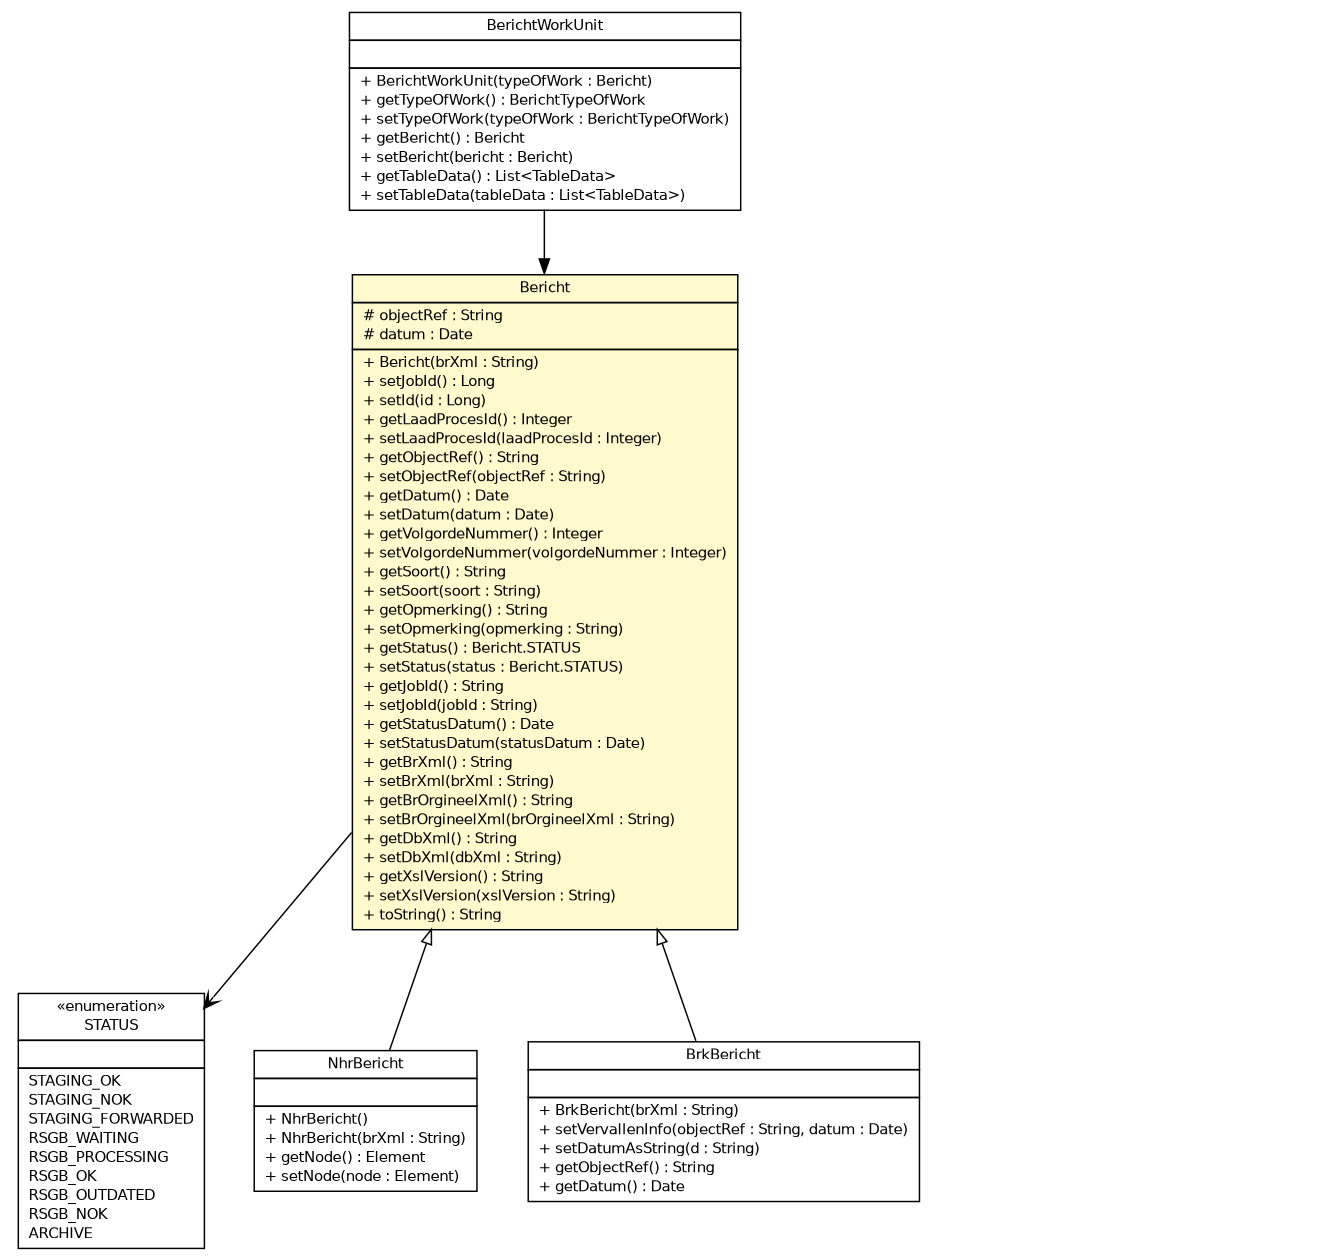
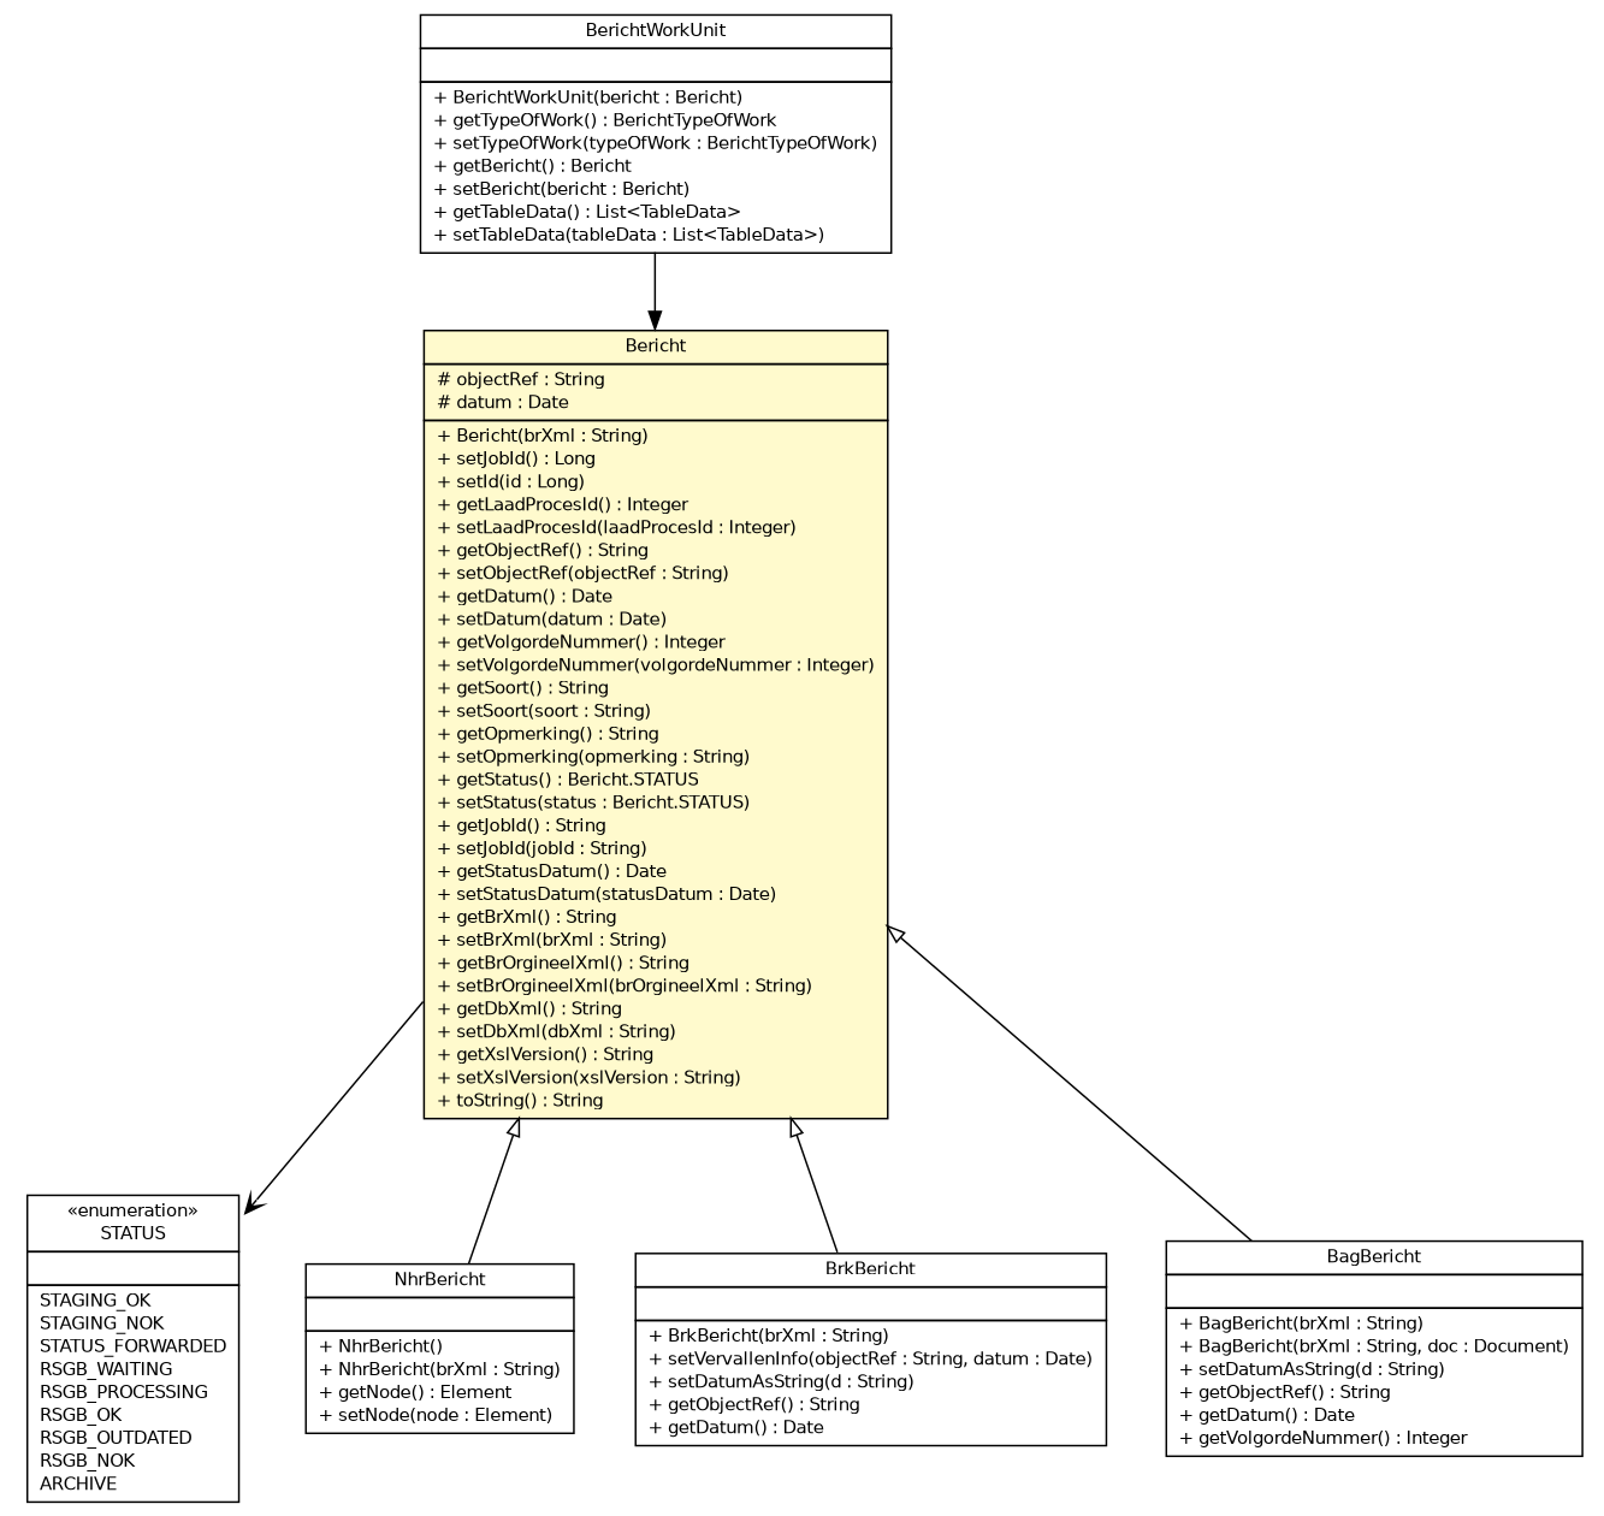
  digraph {
    nodesep=0.25
    ranksep=0.5
    node [fontcolor=black fontname=Helvetica fontsize=10.0 shape=plaintext]
    edge [fontname=Helvetica fontsize=10 headport=p labelfontname=Helvetica labelfontsize=10 tailport=p arrowtail=empty dir=back]
-   n1 [label=<<table title="nl.b3p.brmo.loader.pipeline.BerichtWorkUnit" border="0" cellborder="1" cellspacing="0" cellpadding="2" port="p" href="../pipeline/BerichtWorkUnit.html"> 		<tr><td><table border="0" cellspacing="0" cellpadding="1"> <tr><td align="center" balign="center"> BerichtWorkUnit </td></tr> 		</table></td></tr> 		<tr><td><table border="0" cellspacing="0" cellpadding="1"> <tr><td align="left" balign="left">  </td></tr> 		</table></td></tr> 		<tr><td><table border="0" cellspacing="0" cellpadding="1"> <tr><td align="left" balign="left"> + BerichtWorkUnit(typeOfWork : Bericht) </td></tr> <tr><td align="left" balign="left"> + getTypeOfWork() : BerichtTypeOfWork </td></tr> <tr><td align="left" balign="left"> + setTypeOfWork(typeOfWork : BerichtTypeOfWork) </td></tr> <tr><td align="left" balign="left"> + getBericht() : Bericht </td></tr> <tr><td align="left" balign="left"> + setBericht(bericht : Bericht) </td></tr> <tr><td align="left" balign="left"> + getTableData() : List&lt;TableData&gt; </td></tr> <tr><td align="left" balign="left"> + setTableData(tableData : List&lt;TableData&gt;) </td></tr> 		</table></td></tr> 		</table>>]
+   n1 [label=<<table title="nl.b3p.brmo.loader.pipeline.BerichtWorkUnit" border="0" cellborder="1" cellspacing="0" cellpadding="2" port="p" href="../pipeline/BerichtWorkUnit.html"> 		<tr><td><table border="0" cellspacing="0" cellpadding="1"> <tr><td align="center" balign="center"> BerichtWorkUnit </td></tr> 		</table></td></tr> 		<tr><td><table border="0" cellspacing="0" cellpadding="1"> <tr><td align="left" balign="left">  </td></tr> 		</table></td></tr> 		<tr><td><table border="0" cellspacing="0" cellpadding="1"> <tr><td align="left" balign="left"> + BerichtWorkUnit(bericht : Bericht) </td></tr> <tr><td align="left" balign="left"> + getTypeOfWork() : BerichtTypeOfWork </td></tr> <tr><td align="left" balign="left"> + setTypeOfWork(typeOfWork : BerichtTypeOfWork) </td></tr> <tr><td align="left" balign="left"> + getBericht() : Bericht </td></tr> <tr><td align="left" balign="left"> + setBericht(bericht : Bericht) </td></tr> <tr><td align="left" balign="left"> + getTableData() : List&lt;TableData&gt; </td></tr> <tr><td align="left" balign="left"> + setTableData(tableData : List&lt;TableData&gt;) </td></tr> 		</table></td></tr> 		</table>>]
    n2 [label=<<table title="nl.b3p.brmo.loader.entity.Bericht" border="0" cellborder="1" cellspacing="0" cellpadding="2" port="p" bgcolor="lemonChiffon" href="./Bericht.html"> 		<tr><td><table border="0" cellspacing="0" cellpadding="1"> <tr><td align="center" balign="center"> Bericht </td></tr> 		</table></td></tr> 		<tr><td><table border="0" cellspacing="0" cellpadding="1"> <tr><td align="left" balign="left"> # objectRef : String </td></tr> <tr><td align="left" balign="left"> # datum : Date </td></tr> 		</table></td></tr> 		<tr><td><table border="0" cellspacing="0" cellpadding="1"> <tr><td align="left" balign="left"> + Bericht(brXml : String) </td></tr> <tr><td align="left" balign="left"> + setJobId() : Long </td></tr> <tr><td align="left" balign="left"> + setId(id : Long) </td></tr> <tr><td align="left" balign="left"> + getLaadProcesId() : Integer </td></tr> <tr><td align="left" balign="left"> + setLaadProcesId(laadProcesId : Integer) </td></tr> <tr><td align="left" balign="left"> + getObjectRef() : String </td></tr> <tr><td align="left" balign="left"> + setObjectRef(objectRef : String) </td></tr> <tr><td align="left" balign="left"> + getDatum() : Date </td></tr> <tr><td align="left" balign="left"> + setDatum(datum : Date) </td></tr> <tr><td align="left" balign="left"> + getVolgordeNummer() : Integer </td></tr> <tr><td align="left" balign="left"> + setVolgordeNummer(volgordeNummer : Integer) </td></tr> <tr><td align="left" balign="left"> + getSoort() : String </td></tr> <tr><td align="left" balign="left"> + setSoort(soort : String) </td></tr> <tr><td align="left" balign="left"> + getOpmerking() : String </td></tr> <tr><td align="left" balign="left"> + setOpmerking(opmerking : String) </td></tr> <tr><td align="left" balign="left"> + getStatus() : Bericht.STATUS </td></tr> <tr><td align="left" balign="left"> + setStatus(status : Bericht.STATUS) </td></tr> <tr><td align="left" balign="left"> + getJobId() : String </td></tr> <tr><td align="left" balign="left"> + setJobId(jobId : String) </td></tr> <tr><td align="left" balign="left"> + getStatusDatum() : Date </td></tr> <tr><td align="left" balign="left"> + setStatusDatum(statusDatum : Date) </td></tr> <tr><td align="left" balign="left"> + getBrXml() : String </td></tr> <tr><td align="left" balign="left"> + setBrXml(brXml : String) </td></tr> <tr><td align="left" balign="left"> + getBrOrgineelXml() : String </td></tr> <tr><td align="left" balign="left"> + setBrOrgineelXml(brOrgineelXml : String) </td></tr> <tr><td align="left" balign="left"> + getDbXml() : String </td></tr> <tr><td align="left" balign="left"> + setDbXml(dbXml : String) </td></tr> <tr><td align="left" balign="left"> + getXslVersion() : String </td></tr> <tr><td align="left" balign="left"> + setXslVersion(xslVersion : String) </td></tr> <tr><td align="left" balign="left"> + toString() : String </td></tr> 		</table></td></tr> 		</table>>]
-   n3 [label=<<table title="nl.b3p.brmo.loader.entity.Bericht.STATUS" border="0" cellborder="1" cellspacing="0" cellpadding="2" port="p" href="./Bericht.STATUS.html"> 		<tr><td><table border="0" cellspacing="0" cellpadding="1"> <tr><td align="center" balign="center"> &#171;enumeration&#187; </td></tr> <tr><td align="center" balign="center"> STATUS </td></tr> 		</table></td></tr> 		<tr><td><table border="0" cellspacing="0" cellpadding="1"> <tr><td align="left" balign="left">  </td></tr> 		</table></td></tr> 		<tr><td><table border="0" cellspacing="0" cellpadding="1"> <tr><td align="left" balign="left"> STAGING_OK </td></tr> <tr><td align="left" balign="left"> STAGING_NOK </td></tr> <tr><td align="left" balign="left"> STAGING_FORWARDED </td></tr> <tr><td align="left" balign="left"> RSGB_WAITING </td></tr> <tr><td align="left" balign="left"> RSGB_PROCESSING </td></tr> <tr><td align="left" balign="left"> RSGB_OK </td></tr> <tr><td align="left" balign="left"> RSGB_OUTDATED </td></tr> <tr><td align="left" balign="left"> RSGB_NOK </td></tr> <tr><td align="left" balign="left"> ARCHIVE </td></tr> 		</table></td></tr> 		</table>>]
+   n3 [label=<<table title="nl.b3p.brmo.loader.entity.Bericht.STATUS" border="0" cellborder="1" cellspacing="0" cellpadding="2" port="p" href="./Bericht.STATUS.html"> 		<tr><td><table border="0" cellspacing="0" cellpadding="1"> <tr><td align="center" balign="center"> &#171;enumeration&#187; </td></tr> <tr><td align="center" balign="center"> STATUS </td></tr> 		</table></td></tr> 		<tr><td><table border="0" cellspacing="0" cellpadding="1"> <tr><td align="left" balign="left">  </td></tr> 		</table></td></tr> 		<tr><td><table border="0" cellspacing="0" cellpadding="1"> <tr><td align="left" balign="left"> STAGING_OK </td></tr> <tr><td align="left" balign="left"> STAGING_NOK </td></tr> <tr><td align="left" balign="left"> STATUS_FORWARDED </td></tr> <tr><td align="left" balign="left"> RSGB_WAITING </td></tr> <tr><td align="left" balign="left"> RSGB_PROCESSING </td></tr> <tr><td align="left" balign="left"> RSGB_OK </td></tr> <tr><td align="left" balign="left"> RSGB_OUTDATED </td></tr> <tr><td align="left" balign="left"> RSGB_NOK </td></tr> <tr><td align="left" balign="left"> ARCHIVE </td></tr> 		</table></td></tr> 		</table>>]
    n4 [label=<<table title="nl.b3p.brmo.loader.entity.NhrBericht" border="0" cellborder="1" cellspacing="0" cellpadding="2" port="p" href="./NhrBericht.html"> 		<tr><td><table border="0" cellspacing="0" cellpadding="1"> <tr><td align="center" balign="center"> NhrBericht </td></tr> 		</table></td></tr> 		<tr><td><table border="0" cellspacing="0" cellpadding="1"> <tr><td align="left" balign="left">  </td></tr> 		</table></td></tr> 		<tr><td><table border="0" cellspacing="0" cellpadding="1"> <tr><td align="left" balign="left"> + NhrBericht() </td></tr> <tr><td align="left" balign="left"> + NhrBericht(brXml : String) </td></tr> <tr><td align="left" balign="left"> + getNode() : Element </td></tr> <tr><td align="left" balign="left"> + setNode(node : Element) </td></tr> 		</table></td></tr> 		</table>>]
    n5 [label=<<table title="nl.b3p.brmo.loader.entity.BrkBericht" border="0" cellborder="1" cellspacing="0" cellpadding="2" port="p" href="./BrkBericht.html"> 		<tr><td><table border="0" cellspacing="0" cellpadding="1"> <tr><td align="center" balign="center"> BrkBericht </td></tr> 		</table></td></tr> 		<tr><td><table border="0" cellspacing="0" cellpadding="1"> <tr><td align="left" balign="left">  </td></tr> 		</table></td></tr> 		<tr><td><table border="0" cellspacing="0" cellpadding="1"> <tr><td align="left" balign="left"> + BrkBericht(brXml : String) </td></tr> <tr><td align="left" balign="left"> + setVervallenInfo(objectRef : String, datum : Date) </td></tr> <tr><td align="left" balign="left"> + setDatumAsString(d : String) </td></tr> <tr><td align="left" balign="left"> + getObjectRef() : String </td></tr> <tr><td align="left" balign="left"> + getDatum() : Date </td></tr> 		</table></td></tr> 		</table>>]
+   n6 [label=<<table title="nl.b3p.brmo.loader.entity.BagBericht" border="0" cellborder="1" cellspacing="0" cellpadding="2" port="p" href="./BagBericht.html"> 		<tr><td><table border="0" cellspacing="0" cellpadding="1"> <tr><td align="center" balign="center"> BagBericht </td></tr> 		</table></td></tr> 		<tr><td><table border="0" cellspacing="0" cellpadding="1"> <tr><td align="left" balign="left">  </td></tr> 		</table></td></tr> 		<tr><td><table border="0" cellspacing="0" cellpadding="1"> <tr><td align="left" balign="left"> + BagBericht(brXml : String) </td></tr> <tr><td align="left" balign="left"> + BagBericht(brXml : String, doc : Document) </td></tr> <tr><td align="left" balign="left"> + setDatumAsString(d : String) </td></tr> <tr><td align="left" balign="left"> + getObjectRef() : String </td></tr> <tr><td align="left" balign="left"> + getDatum() : Date </td></tr> <tr><td align="left" balign="left"> + getVolgordeNummer() : Integer </td></tr> 		</table></td></tr> 		</table>>]
    n1 -> n2 [arrowhead=normal color=black fontcolor=black fontsize=10.0 arrowtail="" dir=""]
    n2 -> n3 [arrowhead=open color=black fontcolor=black fontsize=10.0 arrowtail="" dir=""]
    n2 -> n4
    n2 -> n5
+   n2 -> n6
  }
